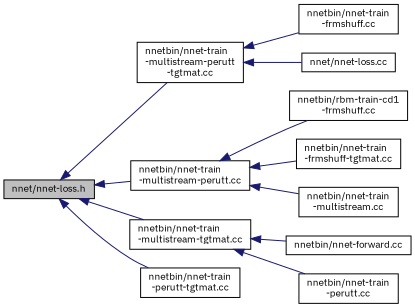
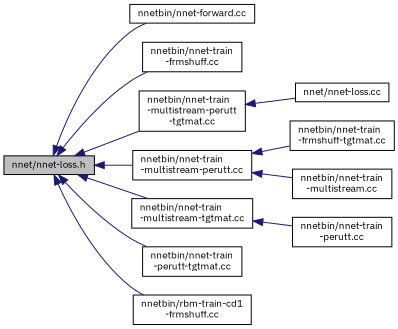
  digraph {
    fontname="IBM Plex Sans"
    rankdir=LR
    node [color=black fillcolor=white fontname="IBM Plex Sans" fontsize=10 shape=record style=filled]
    edge [color=midnightblue dir=back fontname="IBM Plex Sans" fontsize=10 labelfontname=Helvetica labelfontsize=10 style=solid]
    n1 [fillcolor=grey75 fontcolor=black height=0.2 label="nnet/nnet-loss.h" width=0.4]
    n2 [height=0.2 label="nnetbin/nnet-forward.cc" width=0.4]
    n3 [height=0.2 label="nnetbin/nnet-train\l-frmshuff.cc" width=0.4]
    n4 [height=0.2 label="nnetbin/nnet-train\l-multistream-perutt\l-tgtmat.cc" width=0.4]
    n5 [height=0.2 label="nnetbin/nnet-train\l-multistream-perutt.cc" width=0.4]
    n6 [height=0.2 label="nnetbin/nnet-train\l-multistream-tgtmat.cc" width=0.4]
    n7 [height=0.2 label="nnetbin/nnet-train\l-perutt-tgtmat.cc" width=0.4]
    n8 [height=0.2 label="nnetbin/rbm-train-cd1\l-frmshuff.cc" width=0.4]
    n9 [height=0.2 label="nnet/nnet-loss.cc" width=0.4]
    n10 [height=0.2 label="nnetbin/nnet-train\l-frmshuff-tgtmat.cc" width=0.4]
    n11 [height=0.2 label="nnetbin/nnet-train\l-multistream.cc" width=0.4]
    n12 [height=0.2 label="nnetbin/nnet-train\l-perutt.cc" width=0.4]
-   n6 -> n2
-   n4 -> n3
+   n1 -> n2
+   n1 -> n3
    n1 -> n4
    n1 -> n5
    n1 -> n6
    n1 -> n7
-   n5 -> n8
+   n1 -> n8
    n4 -> n9
    n5 -> n10
    n5 -> n11
    n6 -> n12
  }
